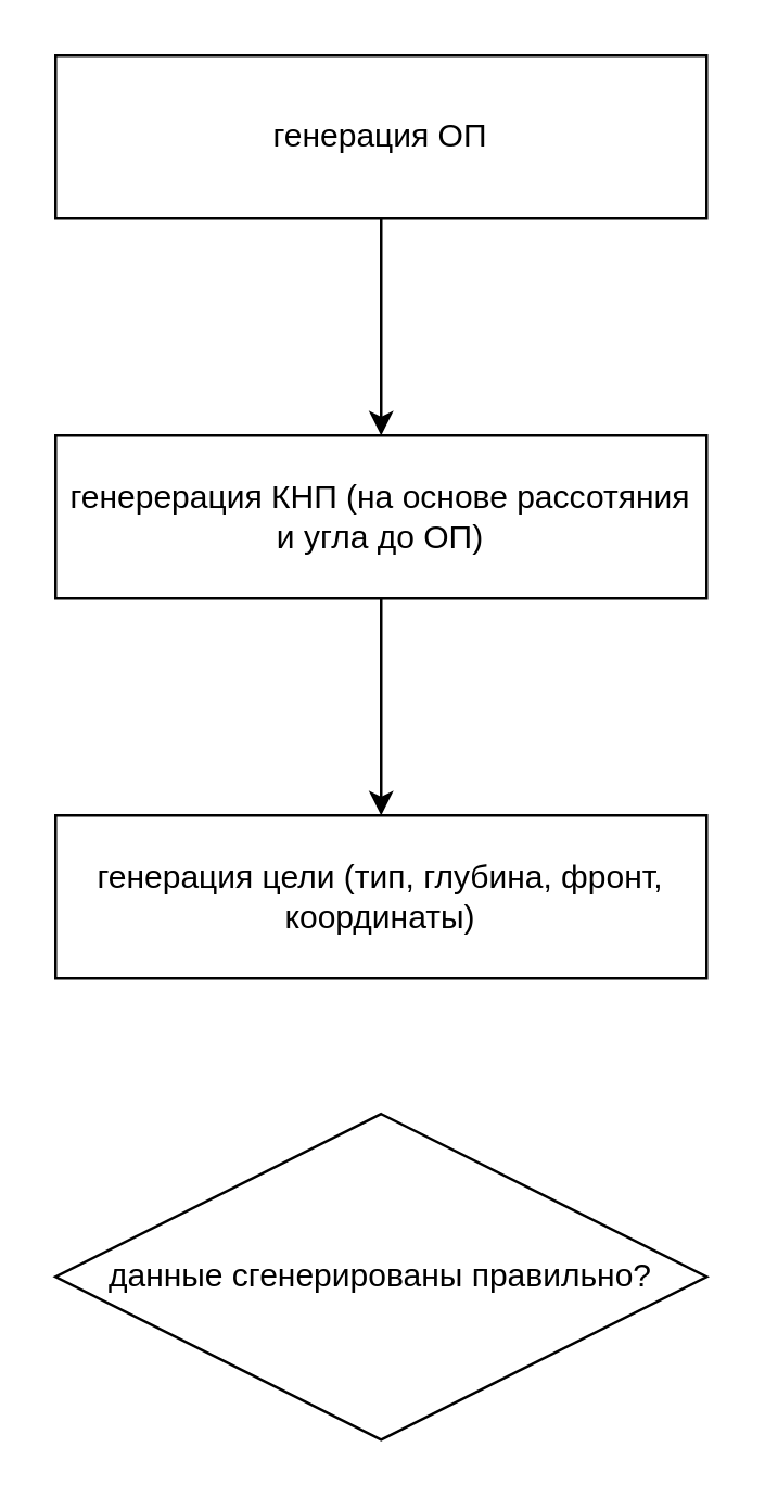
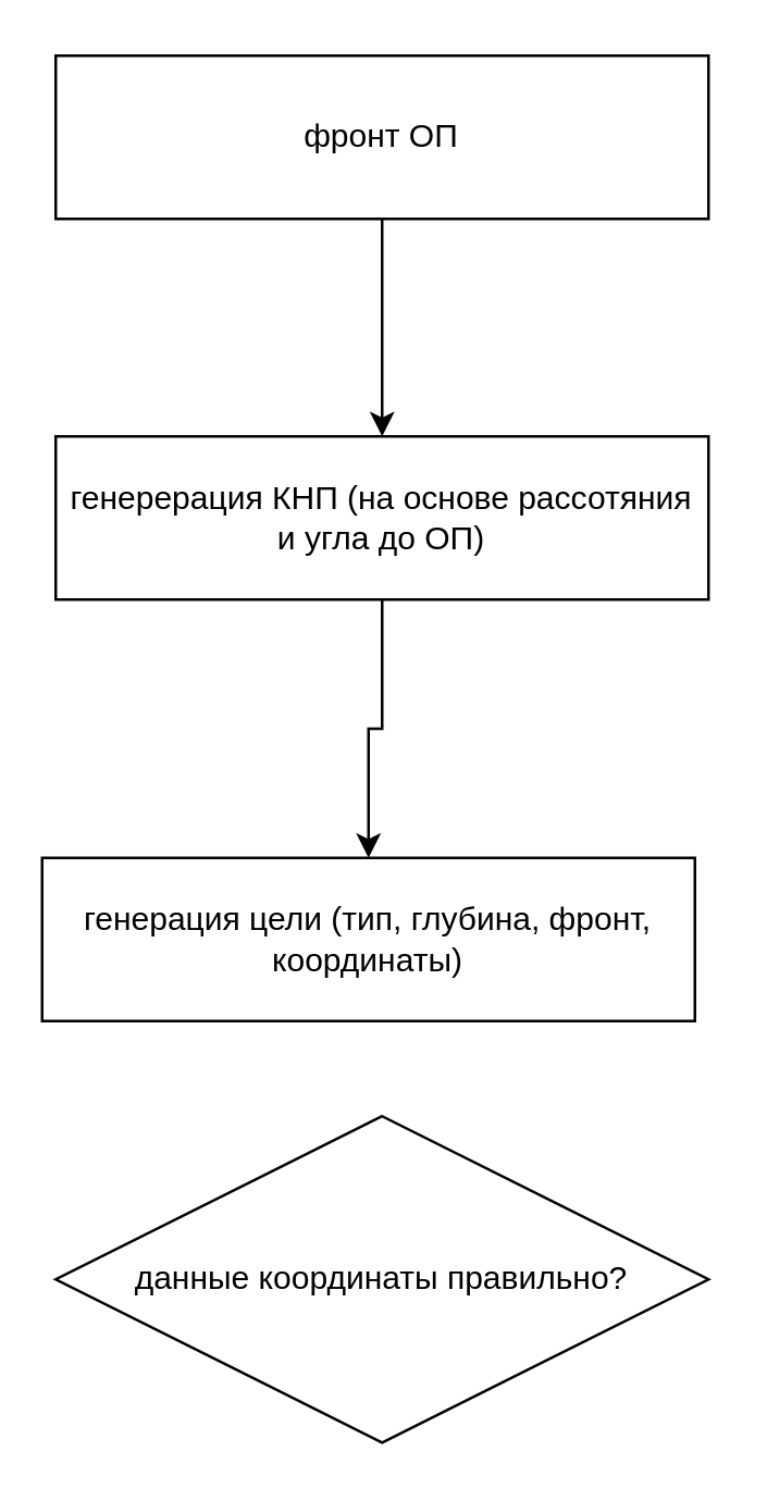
  <mxCell id="0" />
  <mxCell id="1" parent="0" />
  <mxCell id="2" value="" style="edgeStyle=orthogonalEdgeStyle;rounded=0;orthogonalLoop=1;jettySize=auto;html=1;" edge="1" parent="1" source="3" target="5"><mxGeometry relative="1" as="geometry" /></mxCell>
- <mxCell id="3" value="генерация ОП" style="rounded=0;whiteSpace=wrap;html=1;" vertex="1" parent="1"><mxGeometry x="20" y="20" width="240" height="60" as="geometry" /></mxCell>
+ <mxCell id="3" value="фронт ОП" style="rounded=0;whiteSpace=wrap;html=1;" vertex="1" parent="1"><mxGeometry x="20" y="20" width="240" height="60" as="geometry" /></mxCell>
  <mxCell id="4" value="" style="edgeStyle=orthogonalEdgeStyle;rounded=0;orthogonalLoop=1;jettySize=auto;html=1;" edge="1" parent="1" source="5" target="6"><mxGeometry relative="1" as="geometry" /></mxCell>
  <mxCell id="5" value="генерерация КНП (на основе рассотяния и угла до ОП)" style="rounded=0;whiteSpace=wrap;html=1;" vertex="1" parent="1"><mxGeometry x="20" y="160" width="240" height="60" as="geometry" /></mxCell>
- <mxCell id="6" value="генерация цели (тип, глубина, фронт, координаты)" style="whiteSpace=wrap;html=1;rounded=0;" vertex="1" parent="1"><mxGeometry x="20" y="300" width="240" height="60" as="geometry" /></mxCell>
- <mxCell id="7" value="данные сгенерированы правильно?" style="rhombus;whiteSpace=wrap;html=1;" vertex="1" parent="1"><mxGeometry x="20" y="410" width="240" height="120" as="geometry" /></mxCell>
+ <mxCell id="6" value="генерация цели (тип, глубина, фронт, координаты)" style="whiteSpace=wrap;html=1;rounded=0;" vertex="1" parent="1"><mxGeometry x="15" y="315" width="240" height="60" as="geometry" /></mxCell>
+ <mxCell id="7" value="данные координаты правильно?" style="rhombus;whiteSpace=wrap;html=1;" vertex="1" parent="1"><mxGeometry x="20" y="410" width="240" height="120" as="geometry" /></mxCell>
